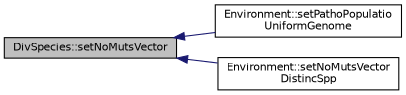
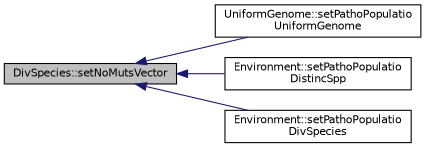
  digraph {
    rankdir=LR
    node [color=black fillcolor=white fontname=Helvetica fontsize=10 shape=record style=filled]
    edge [color=midnightblue dir=back fontname=Helvetica fontsize=10 labelfontname=Helvetica labelfontsize=10 style=solid]
    n1 [fillcolor=grey75 fontcolor=black height=0.2 label="DivSpecies::setNoMutsVector" width=0.4]
-   n2 [height=0.2 label="Environment::setPathoPopulatio\lUniformGenome" width=0.4]
-   n3 [height=0.2 label="Environment::setNoMutsVector\lDistincSpp" width=0.4]
+   n2 [height=0.2 label="UniformGenome::setPathoPopulatio\lUniformGenome" width=0.4]
+   n3 [height=0.2 label="Environment::setPathoPopulatio\lDistincSpp" width=0.4]
+   n4 [height=0.2 label="Environment::setPathoPopulatio\lDivSpecies" width=0.4]
    n1 -> n2
    n1 -> n3
+   n1 -> n4
  }
